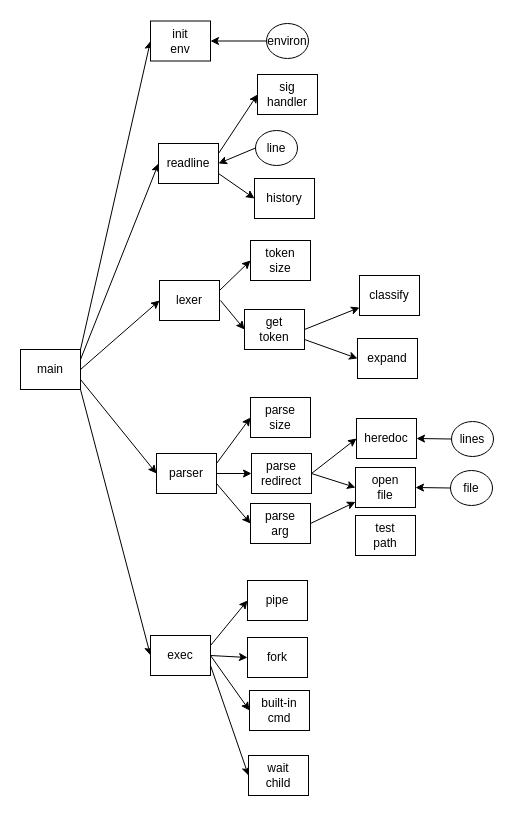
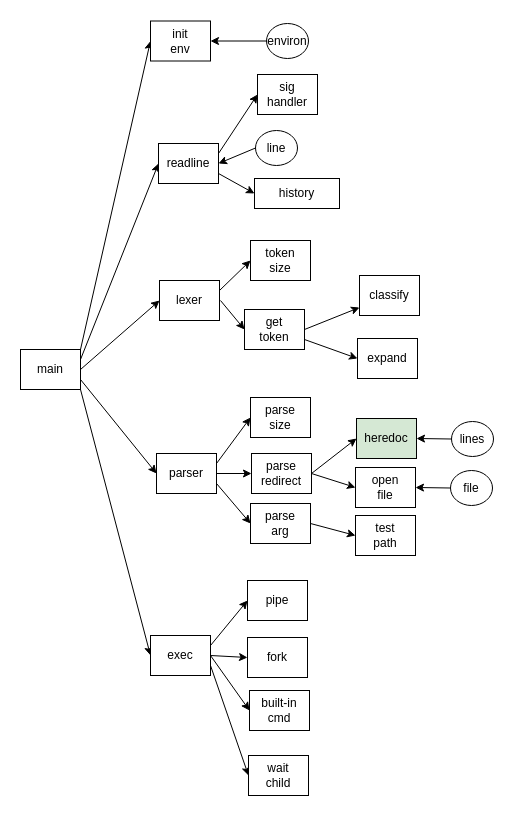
  <mxCell id="0" />
  <mxCell id="1" parent="0" />
  <mxCell id="2" value="line" style="ellipse;whiteSpace=wrap;html=1;" parent="1" vertex="1"><mxGeometry x="255" y="130" width="42" height="35" as="geometry" /></mxCell>
  <mxCell id="3" style="edgeStyle=none;html=1;exitX=1;exitY=0.75;exitDx=0;exitDy=0;entryX=0;entryY=0.5;entryDx=0;entryDy=0;" parent="1" source="6" target="18" edge="1"><mxGeometry relative="1" as="geometry" /></mxCell>
  <mxCell id="4" style="edgeStyle=none;html=1;exitX=1;exitY=1;exitDx=0;exitDy=0;entryX=0;entryY=0.5;entryDx=0;entryDy=0;" parent="1" source="6" target="26" edge="1"><mxGeometry relative="1" as="geometry" /></mxCell>
  <mxCell id="5" style="edgeStyle=none;html=1;exitX=1;exitY=0;exitDx=0;exitDy=0;entryX=0;entryY=0.5;entryDx=0;entryDy=0;" parent="1" source="6" target="35" edge="1"><mxGeometry relative="1" as="geometry" /></mxCell>
  <mxCell id="6" value="main" style="rounded=0;whiteSpace=wrap;html=1;" parent="1" vertex="1"><mxGeometry x="20" y="349" width="60" height="40" as="geometry" /></mxCell>
  <mxCell id="7" value="" style="endArrow=classic;html=1;exitX=0;exitY=0.5;exitDx=0;exitDy=0;entryX=1;entryY=0.5;entryDx=0;entryDy=0;" parent="1" source="2" target="20" edge="1"><mxGeometry width="50" height="50" relative="1" as="geometry"><mxPoint x="260" y="191" as="sourcePoint" /><mxPoint x="470" y="75" as="targetPoint" /></mxGeometry></mxCell>
  <mxCell id="8" value="" style="endArrow=classic;html=1;exitX=1;exitY=0.25;exitDx=0;exitDy=0;entryX=0;entryY=0.5;entryDx=0;entryDy=0;" parent="1" source="6" target="20" edge="1"><mxGeometry width="50" height="50" relative="1" as="geometry"><mxPoint x="320" y="218.5" as="sourcePoint" /><mxPoint x="380" y="213.5" as="targetPoint" /></mxGeometry></mxCell>
  <mxCell id="9" style="edgeStyle=none;html=1;exitX=1;exitY=0.75;exitDx=0;exitDy=0;entryX=0;entryY=0.5;entryDx=0;entryDy=0;" parent="1" source="37" target="28" edge="1"><mxGeometry relative="1" as="geometry"><mxPoint x="390" y="347" as="sourcePoint" /><mxPoint x="410" y="335" as="targetPoint" /></mxGeometry></mxCell>
  <mxCell id="10" style="edgeStyle=none;html=1;entryX=0;entryY=0.5;entryDx=0;entryDy=0;" parent="1" target="37" edge="1"><mxGeometry relative="1" as="geometry"><mxPoint x="220" y="300" as="sourcePoint" /></mxGeometry></mxCell>
  <mxCell id="11" style="edgeStyle=none;html=1;exitX=1;exitY=0.25;exitDx=0;exitDy=0;entryX=0;entryY=0.5;entryDx=0;entryDy=0;" parent="1" source="12" target="38" edge="1"><mxGeometry relative="1" as="geometry" /></mxCell>
  <mxCell id="12" value="lexer" style="rounded=0;whiteSpace=wrap;html=1;" parent="1" vertex="1"><mxGeometry x="159" y="280" width="60" height="40" as="geometry" /></mxCell>
  <mxCell id="13" style="edgeStyle=none;html=1;exitX=1;exitY=0.25;exitDx=0;exitDy=0;entryX=0;entryY=0.5;entryDx=0;entryDy=0;" parent="1" source="26" target="27" edge="1"><mxGeometry relative="1" as="geometry" /></mxCell>
- <mxCell id="14" style="edgeStyle=none;html=1;exitX=1;exitY=0.5;exitDx=0;exitDy=0;" parent="1" source="44" target="29" edge="1"><mxGeometry relative="1" as="geometry" /></mxCell>
+ <mxCell id="14" style="edgeStyle=none;html=1;exitX=1;exitY=0.5;exitDx=0;exitDy=0;entryX=0;entryY=0.5;entryDx=0;entryDy=0;" parent="1" source="44" target="30" edge="1"><mxGeometry relative="1" as="geometry" /></mxCell>
  <mxCell id="15" style="edgeStyle=none;html=1;exitX=1;exitY=0.25;exitDx=0;exitDy=0;entryX=0;entryY=0.5;entryDx=0;entryDy=0;" parent="1" source="18" target="43" edge="1"><mxGeometry relative="1" as="geometry" /></mxCell>
  <mxCell id="16" style="edgeStyle=none;html=1;exitX=1;exitY=0.75;exitDx=0;exitDy=0;entryX=0;entryY=0.5;entryDx=0;entryDy=0;" parent="1" source="18" target="44" edge="1"><mxGeometry relative="1" as="geometry" /></mxCell>
  <mxCell id="17" style="edgeStyle=none;html=1;exitX=1;exitY=0.5;exitDx=0;exitDy=0;entryX=0;entryY=0.5;entryDx=0;entryDy=0;" parent="1" source="18" target="46" edge="1"><mxGeometry relative="1" as="geometry" /></mxCell>
  <mxCell id="18" value="parser" style="rounded=0;whiteSpace=wrap;html=1;" parent="1" vertex="1"><mxGeometry x="156" y="453" width="60" height="40" as="geometry" /></mxCell>
  <mxCell id="19" style="edgeStyle=none;html=1;exitX=1;exitY=0.25;exitDx=0;exitDy=0;entryX=0;entryY=0.5;entryDx=0;entryDy=0;" parent="1" source="20" target="50" edge="1"><mxGeometry relative="1" as="geometry"><mxPoint x="311" y="123" as="targetPoint" /><mxPoint x="218" y="168" as="sourcePoint" /></mxGeometry></mxCell>
  <mxCell id="20" value="readline" style="rounded=0;whiteSpace=wrap;html=1;" parent="1" vertex="1"><mxGeometry x="158" y="143" width="60" height="40" as="geometry" /></mxCell>
  <mxCell id="21" value="" style="endArrow=classic;html=1;entryX=0;entryY=0.5;entryDx=0;entryDy=0;exitX=1;exitY=0.5;exitDx=0;exitDy=0;" parent="1" source="6" target="12" edge="1"><mxGeometry width="50" height="50" relative="1" as="geometry"><mxPoint x="130" y="146" as="sourcePoint" /><mxPoint x="168" y="106" as="targetPoint" /></mxGeometry></mxCell>
  <mxCell id="22" style="edgeStyle=none;html=1;exitX=1;exitY=0.5;exitDx=0;exitDy=0;entryX=0;entryY=0.5;entryDx=0;entryDy=0;" parent="1" source="46" target="29" edge="1"><mxGeometry relative="1" as="geometry" /></mxCell>
  <mxCell id="23" style="edgeStyle=none;html=1;exitX=1;exitY=0.5;exitDx=0;exitDy=0;entryX=0;entryY=0.5;entryDx=0;entryDy=0;" parent="1" source="26" target="40" edge="1"><mxGeometry relative="1" as="geometry" /></mxCell>
  <mxCell id="24" style="edgeStyle=none;html=1;exitX=1;exitY=0.5;exitDx=0;exitDy=0;entryX=0;entryY=0.5;entryDx=0;entryDy=0;" parent="1" source="26" target="41" edge="1"><mxGeometry relative="1" as="geometry" /></mxCell>
  <mxCell id="25" style="edgeStyle=none;html=1;exitX=1;exitY=0.75;exitDx=0;exitDy=0;entryX=0;entryY=0.5;entryDx=0;entryDy=0;" parent="1" source="26" target="42" edge="1"><mxGeometry relative="1" as="geometry" /></mxCell>
  <mxCell id="26" value="exec" style="rounded=0;whiteSpace=wrap;html=1;" parent="1" vertex="1"><mxGeometry x="150" y="635" width="60" height="40" as="geometry" /></mxCell>
  <mxCell id="27" value="pipe" style="rounded=0;whiteSpace=wrap;html=1;" parent="1" vertex="1"><mxGeometry x="247" y="580" width="60" height="40" as="geometry" /></mxCell>
  <mxCell id="28" value="expand" style="rounded=0;whiteSpace=wrap;html=1;" parent="1" vertex="1"><mxGeometry x="357" y="338" width="60" height="40" as="geometry" /></mxCell>
  <mxCell id="29" value="open&lt;br&gt;file" style="rounded=0;whiteSpace=wrap;html=1;" parent="1" vertex="1"><mxGeometry x="355" y="467" width="60" height="40" as="geometry" /></mxCell>
  <mxCell id="30" value="test&lt;br&gt;path" style="rounded=0;whiteSpace=wrap;html=1;" parent="1" vertex="1"><mxGeometry x="355" y="515" width="60" height="40" as="geometry" /></mxCell>
  <mxCell id="31" style="edgeStyle=none;html=1;exitX=0;exitY=0.5;exitDx=0;exitDy=0;entryX=1;entryY=0.5;entryDx=0;entryDy=0;" parent="1" source="32" target="29" edge="1"><mxGeometry relative="1" as="geometry" /></mxCell>
  <mxCell id="32" value="file" style="ellipse;whiteSpace=wrap;html=1;" parent="1" vertex="1"><mxGeometry x="450" y="470" width="42" height="35" as="geometry" /></mxCell>
  <mxCell id="33" value="environ" style="ellipse;whiteSpace=wrap;html=1;" parent="1" vertex="1"><mxGeometry x="266" y="23" width="42" height="35" as="geometry" /></mxCell>
  <mxCell id="34" value="" style="endArrow=classic;html=1;exitX=0;exitY=0.5;exitDx=0;exitDy=0;entryX=1;entryY=0.5;entryDx=0;entryDy=0;" parent="1" source="33" target="35" edge="1"><mxGeometry width="50" height="50" relative="1" as="geometry"><mxPoint x="258" y="48" as="sourcePoint" /><mxPoint x="468" y="-68" as="targetPoint" /></mxGeometry></mxCell>
  <mxCell id="35" value="init&lt;br&gt;env" style="rounded=0;whiteSpace=wrap;html=1;" parent="1" vertex="1"><mxGeometry x="150" y="20.5" width="60" height="40" as="geometry" /></mxCell>
  <mxCell id="36" style="edgeStyle=none;html=1;exitX=1;exitY=0.5;exitDx=0;exitDy=0;" parent="1" source="37" target="39" edge="1"><mxGeometry relative="1" as="geometry" /></mxCell>
  <mxCell id="37" value="get&lt;br&gt;token" style="rounded=0;whiteSpace=wrap;html=1;" parent="1" vertex="1"><mxGeometry x="244" y="309" width="60" height="40" as="geometry" /></mxCell>
  <mxCell id="38" value="token&lt;br&gt;size" style="rounded=0;whiteSpace=wrap;html=1;" parent="1" vertex="1"><mxGeometry x="250" y="240" width="60" height="40" as="geometry" /></mxCell>
  <mxCell id="39" value="classify" style="rounded=0;whiteSpace=wrap;html=1;" parent="1" vertex="1"><mxGeometry x="359" y="275" width="60" height="40" as="geometry" /></mxCell>
  <mxCell id="40" value="built-in&lt;br&gt;cmd" style="rounded=0;whiteSpace=wrap;html=1;" parent="1" vertex="1"><mxGeometry x="249" y="690" width="60" height="40" as="geometry" /></mxCell>
  <mxCell id="41" value="fork" style="rounded=0;whiteSpace=wrap;html=1;" parent="1" vertex="1"><mxGeometry x="247" y="637" width="60" height="40" as="geometry" /></mxCell>
  <mxCell id="42" value="wait&lt;br&gt;child" style="rounded=0;whiteSpace=wrap;html=1;" parent="1" vertex="1"><mxGeometry x="248" y="755" width="60" height="40" as="geometry" /></mxCell>
  <mxCell id="43" value="parse&lt;br&gt;size" style="rounded=0;whiteSpace=wrap;html=1;" parent="1" vertex="1"><mxGeometry x="250" y="397" width="60" height="40" as="geometry" /></mxCell>
  <mxCell id="44" value="parse&lt;br&gt;arg" style="rounded=0;whiteSpace=wrap;html=1;" parent="1" vertex="1"><mxGeometry x="250" y="503" width="60" height="40" as="geometry" /></mxCell>
  <mxCell id="45" style="edgeStyle=none;html=1;exitX=1;exitY=0.5;exitDx=0;exitDy=0;entryX=0;entryY=0.5;entryDx=0;entryDy=0;" parent="1" source="46" target="47" edge="1"><mxGeometry relative="1" as="geometry" /></mxCell>
  <mxCell id="46" value="parse&lt;br&gt;redirect" style="rounded=0;whiteSpace=wrap;html=1;" parent="1" vertex="1"><mxGeometry x="251" y="453" width="60" height="40" as="geometry" /></mxCell>
- <mxCell id="47" value="heredoc" style="rounded=0;whiteSpace=wrap;html=1;" parent="1" vertex="1"><mxGeometry x="356" y="418" width="60" height="40" as="geometry" /></mxCell>
+ <mxCell id="47" value="heredoc" style="rounded=0;whiteSpace=wrap;html=1;fillColor=#d5e8d4;" parent="1" vertex="1"><mxGeometry x="356" y="418" width="60" height="40" as="geometry" /></mxCell>
  <mxCell id="48" style="edgeStyle=none;html=1;exitX=0;exitY=0.5;exitDx=0;exitDy=0;entryX=1;entryY=0.5;entryDx=0;entryDy=0;" parent="1" source="49" target="47" edge="1"><mxGeometry relative="1" as="geometry" /></mxCell>
  <mxCell id="49" value="lines" style="ellipse;whiteSpace=wrap;html=1;" parent="1" vertex="1"><mxGeometry x="451" y="421" width="42" height="35" as="geometry" /></mxCell>
  <mxCell id="50" value="sig&lt;br&gt;handler" style="rounded=0;whiteSpace=wrap;html=1;" parent="1" vertex="1"><mxGeometry x="257" y="74" width="60" height="40" as="geometry" /></mxCell>
  <mxCell id="51" style="edgeStyle=none;html=1;exitX=1;exitY=0.75;exitDx=0;exitDy=0;entryX=0;entryY=0.5;entryDx=0;entryDy=0;" parent="1" source="20" target="52" edge="1"><mxGeometry relative="1" as="geometry"><mxPoint x="359" y="163" as="targetPoint" /><mxPoint x="197" y="153" as="sourcePoint" /></mxGeometry></mxCell>
- <mxCell id="52" value="history" style="rounded=0;whiteSpace=wrap;html=1;" parent="1" vertex="1"><mxGeometry x="254" y="178" width="60" height="40" as="geometry" /></mxCell>
+ <mxCell id="52" value="history" style="rounded=0;whiteSpace=wrap;html=1;" parent="1" vertex="1"><mxGeometry x="254" y="178" width="85" height="30" as="geometry" /></mxCell>
